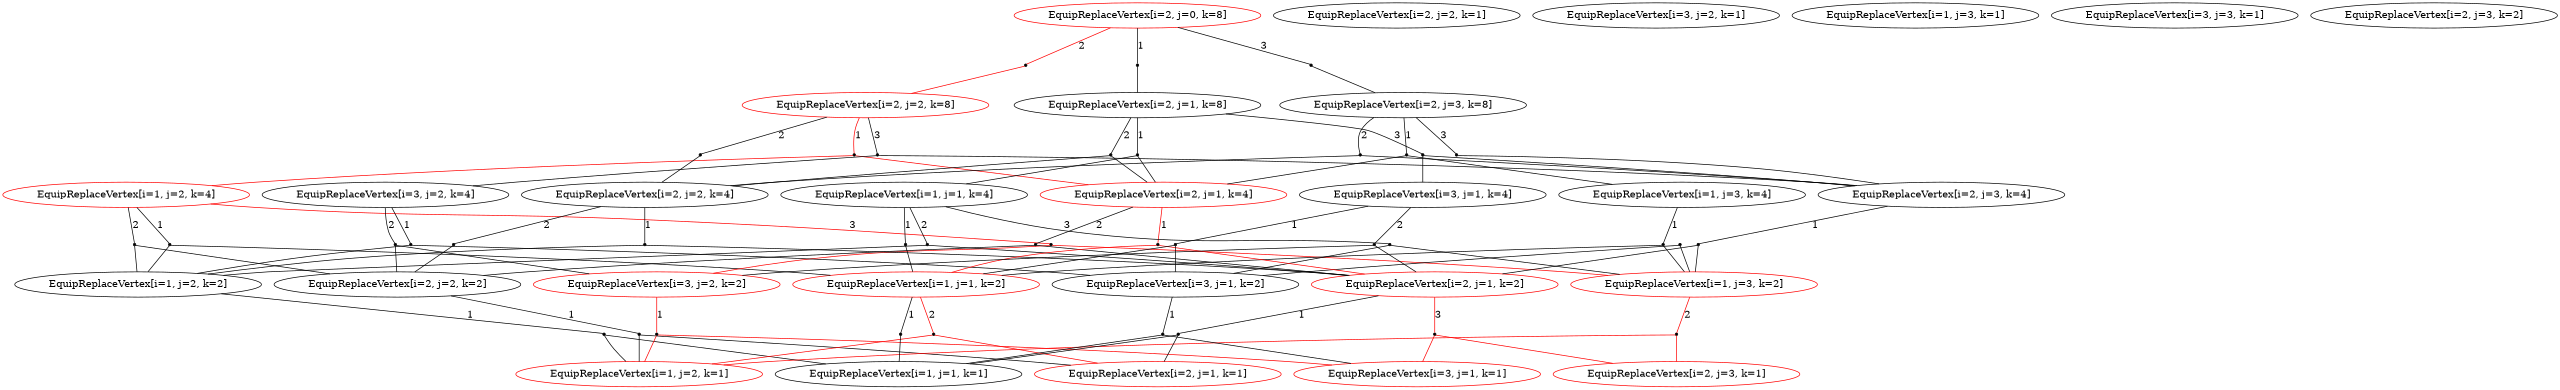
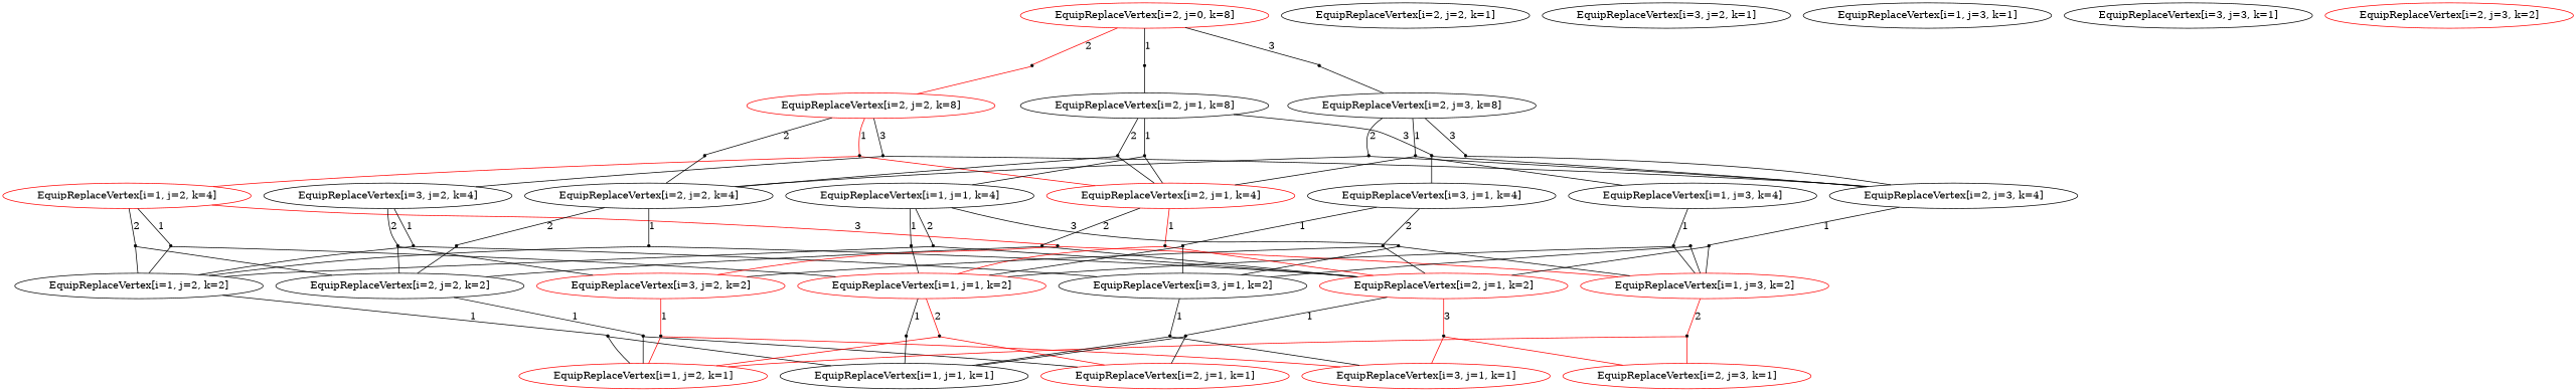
  strict digraph {
    node [shape=point]
    edge [arrowhead=none]
    n1 [color=red label="EquipReplaceVertex[i=1, j=2, k=1]" shape=ellipse]
    n2 [label="EquipReplaceVertex[i=2, j=2, k=1]" shape=ellipse]
    n3 [label="EquipReplaceVertex[i=1, j=2, k=2]" shape=ellipse]
    n4 [label=1]
    n5 [label="EquipReplaceVertex[i=1, j=1, k=1]" shape=ellipse]
    n6 [label="EquipReplaceVertex[i=3, j=2, k=1]" shape=ellipse]
    n7 [label="EquipReplaceVertex[i=2, j=2, k=2]" shape=ellipse]
    n8 [label=1]
    n9 [color=red label="EquipReplaceVertex[i=2, j=1, k=1]" shape=ellipse]
    n10 [color=red label="EquipReplaceVertex[i=3, j=2, k=2]" shape=ellipse]
    n11 [label=1]
    n12 [color=red label="EquipReplaceVertex[i=3, j=1, k=1]" shape=ellipse]
    n13 [color=red label="EquipReplaceVertex[i=1, j=2, k=4]" shape=ellipse]
    n14 [label=1]
    n15 [label=2]
    n16 [label=3]
    n17 [color=red label="EquipReplaceVertex[i=1, j=1, k=2]" shape=ellipse]
    n18 [color=red label="EquipReplaceVertex[i=1, j=3, k=2]" shape=ellipse]
    n19 [label="EquipReplaceVertex[i=2, j=2, k=4]" shape=ellipse]
    n20 [label=1]
    n21 [label=2]
    n22 [color=red label="EquipReplaceVertex[i=2, j=1, k=2]" shape=ellipse]
    n23 [label="EquipReplaceVertex[i=3, j=2, k=4]" shape=ellipse]
    n24 [label=2]
    n25 [label=1]
    n26 [label="EquipReplaceVertex[i=3, j=1, k=2]" shape=ellipse]
    n27 [color=red label="EquipReplaceVertex[i=2, j=2, k=8]" shape=ellipse]
    n28 [label=1]
    n29 [label=3]
    n30 [label=2]
    n31 [color=red label="EquipReplaceVertex[i=2, j=1, k=4]" shape=ellipse]
    n32 [label="EquipReplaceVertex[i=2, j=3, k=4]" shape=ellipse]
    n33 [color=red label="EquipReplaceVertex[i=2, j=0, k=8]" shape=ellipse]
    n34 [label=2]
    n35 [label=1]
    n36 [label=3]
    n37 [label="EquipReplaceVertex[i=2, j=1, k=8]" shape=ellipse]
    n38 [label="EquipReplaceVertex[i=2, j=3, k=8]" shape=ellipse]
    n39 [label="EquipReplaceVertex[i=1, j=3, k=1]" shape=ellipse]
    n40 [color=red label="EquipReplaceVertex[i=2, j=3, k=1]" shape=ellipse]
    n41 [label=2]
    n42 [label="EquipReplaceVertex[i=3, j=3, k=1]" shape=ellipse]
-   n43 [label="EquipReplaceVertex[i=2, j=3, k=2]" shape=ellipse]
+   n43 [label="EquipReplaceVertex[i=2, j=3, k=2]" shape=ellipse color=red]
    n44 [label=2]
    n45 [label=1]
    n46 [label="EquipReplaceVertex[i=1, j=3, k=4]" shape=ellipse]
    n47 [label=1]
    n48 [label=3]
    n49 [label=1]
    n50 [label=1]
    n51 [label=1]
    n52 [label="EquipReplaceVertex[i=1, j=1, k=4]" shape=ellipse]
    n53 [label=1]
    n54 [label=2]
    n55 [label=3]
    n56 [label=1]
    n57 [label=2]
    n58 [label=1]
    n59 [label="EquipReplaceVertex[i=3, j=1, k=4]" shape=ellipse]
    n60 [label=1]
    n61 [label=2]
    n62 [label=1]
    n63 [label=3]
    n64 [label=2]
    n65 [label=3]
    n66 [label=1]
    n67 [label=2]
    n3 -> n4 [label=1]
    n4 -> n1
    n4 -> n5
    n7 -> n8 [label=1]
    n8 -> n1
    n8 -> n9
    n10 -> n11 [color=red label=1]
    n11 -> n1 [color=red]
    n11 -> n12 [color=red]
    n13 -> n14 [label=1]
    n13 -> n15 [label=2]
    n13 -> n16 [color=red label=3]
    n14 -> n3
    n14 -> n17
    n15 -> n3
    n15 -> n7
    n16 -> n10 [color=red]
    n16 -> n18 [color=red]
    n17 -> n44 [color=red label=2]
    n17 -> n45 [label=1]
    n18 -> n41 [color=red label=2]
    n19 -> n20 [label=1]
    n19 -> n21 [label=2]
    n20 -> n3
    n20 -> n22
    n21 -> n7
    n22 -> n48 [color=red label=3]
    n22 -> n49 [label=1]
    n23 -> n24 [label=2]
    n23 -> n25 [label=1]
    n24 -> n7
    n24 -> n10
    n25 -> n3
    n25 -> n26
    n26 -> n51 [label=1]
    n27 -> n28 [color=red label=1]
    n27 -> n29 [label=3]
    n27 -> n30 [label=2]
    n28 -> n13 [color=red]
    n28 -> n31 [color=red]
    n29 -> n23
    n29 -> n32
    n30 -> n19
    n31 -> n57 [label=2]
    n31 -> n58 [color=red label=1]
    n32 -> n50 [label=1]
    n33 -> n34 [color=red label=2]
    n33 -> n35 [label=1]
    n33 -> n36 [label=3]
    n34 -> n27 [color=red]
    n35 -> n37
    n36 -> n38
    n37 -> n65 [label=3]
    n37 -> n66 [label=1]
    n37 -> n67 [label=2]
    n38 -> n62 [label=1]
    n38 -> n63 [label=3]
    n38 -> n64 [label=2]
    n41 -> n1 [color=red]
    n41 -> n40 [color=red]
    n44 -> n1 [color=red]
    n44 -> n9 [color=red]
    n45 -> n5
    n46 -> n47 [label=1]
    n47 -> n17
    n47 -> n18
    n48 -> n12 [color=red]
    n48 -> n40 [color=red]
    n49 -> n5
    n49 -> n9
    n50 -> n18
    n50 -> n22
    n51 -> n5
    n51 -> n12
    n52 -> n53 [label=1]
    n52 -> n54 [label=2]
    n52 -> n55 [label=3]
    n53 -> n17
    n54 -> n3
    n54 -> n22
    n55 -> n18
    n55 -> n26
    n56 -> n18
    n56 -> n26
    n57 -> n7
    n57 -> n22
    n58 -> n17 [color=red]
    n58 -> n22 [color=red]
    n59 -> n60 [label=1]
    n59 -> n61 [label=2]
    n60 -> n17
    n60 -> n26
    n61 -> n10
    n61 -> n22
    n62 -> n31
    n62 -> n46
    n63 -> n32
    n64 -> n19
    n64 -> n32
    n65 -> n32
    n65 -> n59
    n66 -> n31
    n66 -> n52
    n67 -> n19
    n67 -> n31
  }
